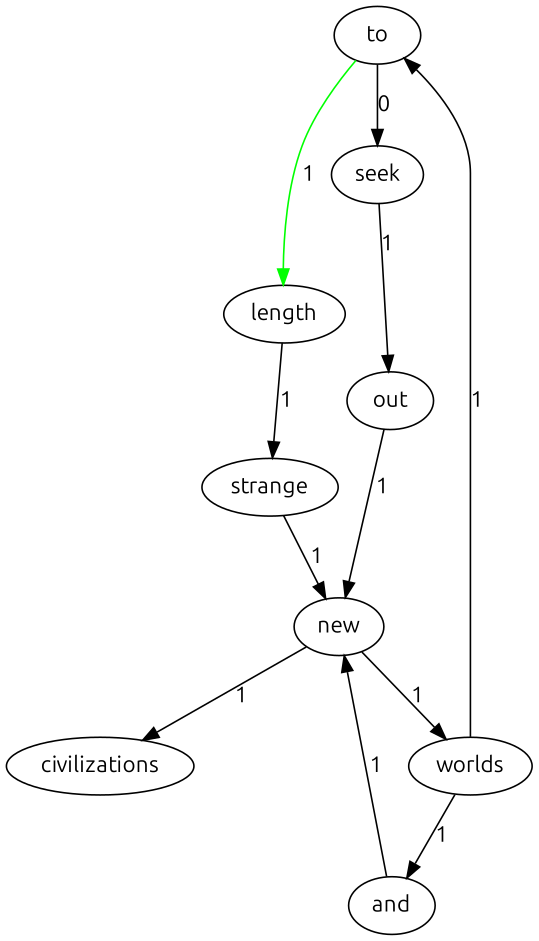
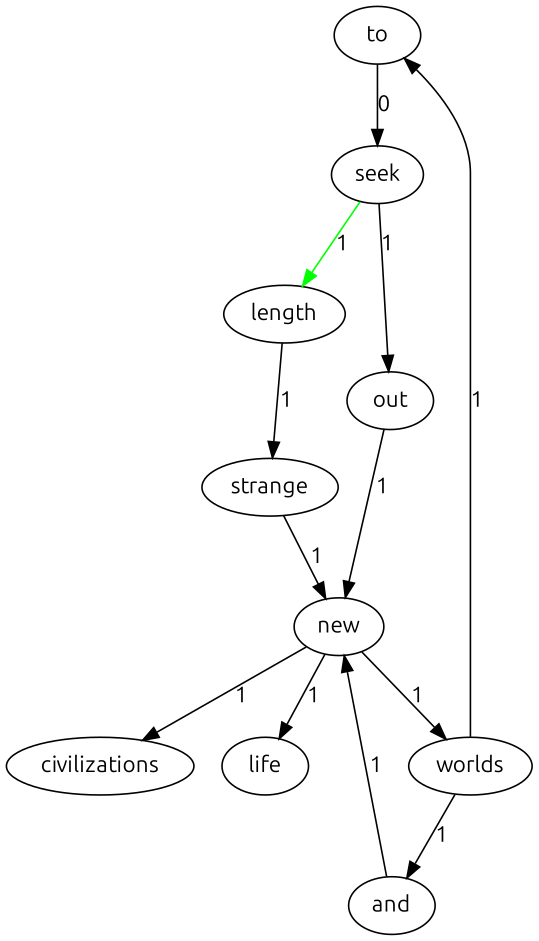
  digraph {
    fontname=Ubuntu
    node [fontname=Ubuntu]
    edge [fontname=Ubuntu]
    to [root=true]
    n2 [label=length]
    seek
    strange
    out
    new
    worlds
    civilizations
+   life
    and
-   to -> n2 [color=green label=1]
+   seek -> n2 [color=green label=1]
    to -> seek [label=0]
    n2 -> strange [label=1]
    seek -> out [label=1]
    strange -> new [label=1]
    out -> new [label=1]
    new -> worlds [label=1]
    new -> civilizations [label=1]
+   new -> life [label=1]
    worlds -> to [label=1]
    worlds -> and [label=1]
    and -> new [label=1]
  }
